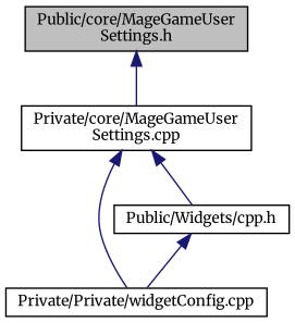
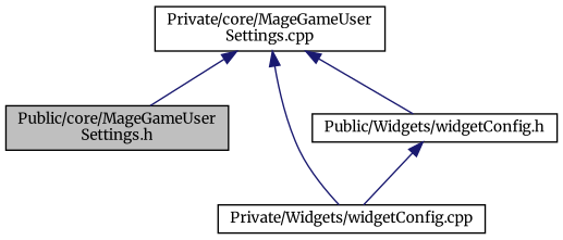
  digraph {
    fontname=Merriweather
    node [color=black fillcolor=white fontname=Merriweather fontsize=10 shape=record style=filled]
    edge [color=midnightblue dir=back fontname=Merriweather fontsize=10 labelfontname=Helvetica labelfontsize=10 style=solid]
    n1 [fillcolor=grey75 fontcolor=black height=0.2 label="Public/core/MageGameUser\lSettings.h" width=0.4]
    n2 [height=0.2 label="Private/core/MageGameUser\lSettings.cpp" width=0.4]
-   n3 [height=0.2 label="Private/Private/widgetConfig.cpp" width=0.4]
-   n4 [height=0.2 label="Public/Widgets/cpp.h" width=0.4]
-   n1 -> n2
+   n3 [height=0.2 label="Private/Widgets/widgetConfig.cpp" width=0.4]
+   n4 [height=0.2 label="Public/Widgets/widgetConfig.h" width=0.4]
+   n2 -> n1
    n2 -> n3
    n2 -> n4
    n4 -> n3
  }
